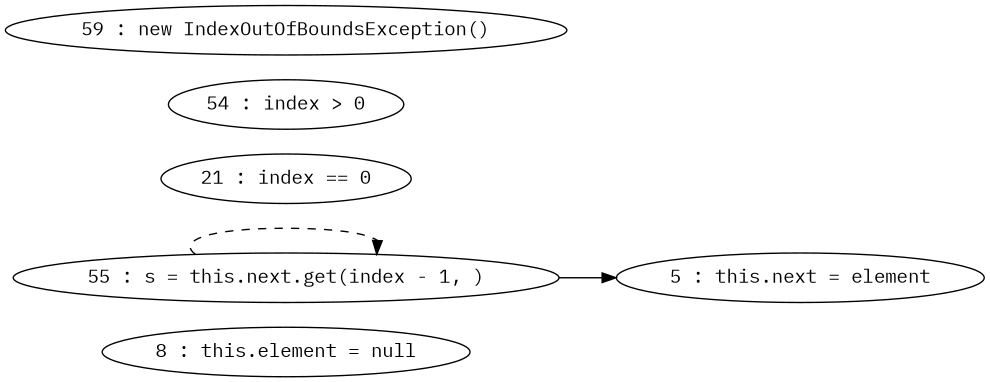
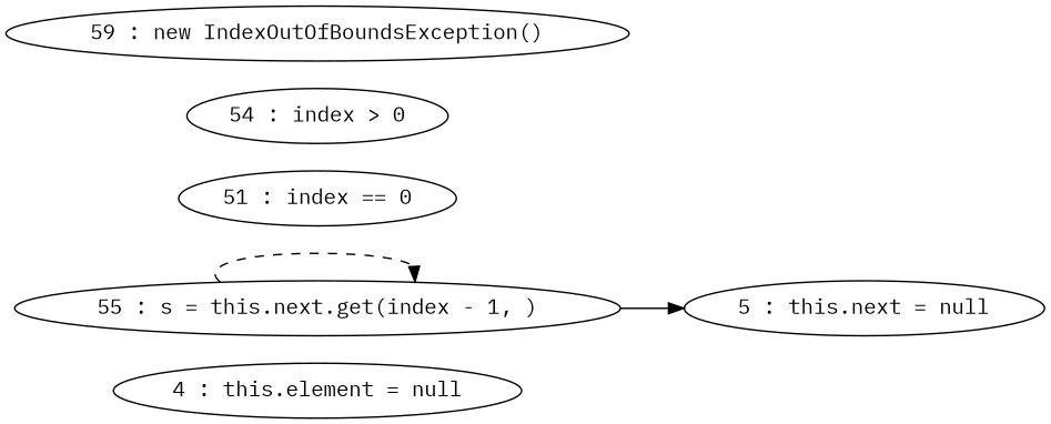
  digraph {
    fontname="IBM Plex Mono"
    rankdir=LR
    node [fontname="IBM Plex Mono"]
    edge [fontname="IBM Plex Mono"]
-   "4 : this.element = null" [label="8 : this.element = null"]
+   "4 : this.element = null"
    "55 : s = this.next.get(index - 1, )"
-   "5 : this.next = null" [label="5 : this.next = element"]
-   "51 : index == 0" [label="21 : index == 0"]
+   "5 : this.next = null"
+   "51 : index == 0"
    "54 : index > 0"
    "59 : new IndexOutOfBoundsException()"
    "55 : s = this.next.get(index - 1, )" -> "55 : s = this.next.get(index - 1, )" [style=dashed]
    "55 : s = this.next.get(index - 1, )" -> "5 : this.next = null"
  }
